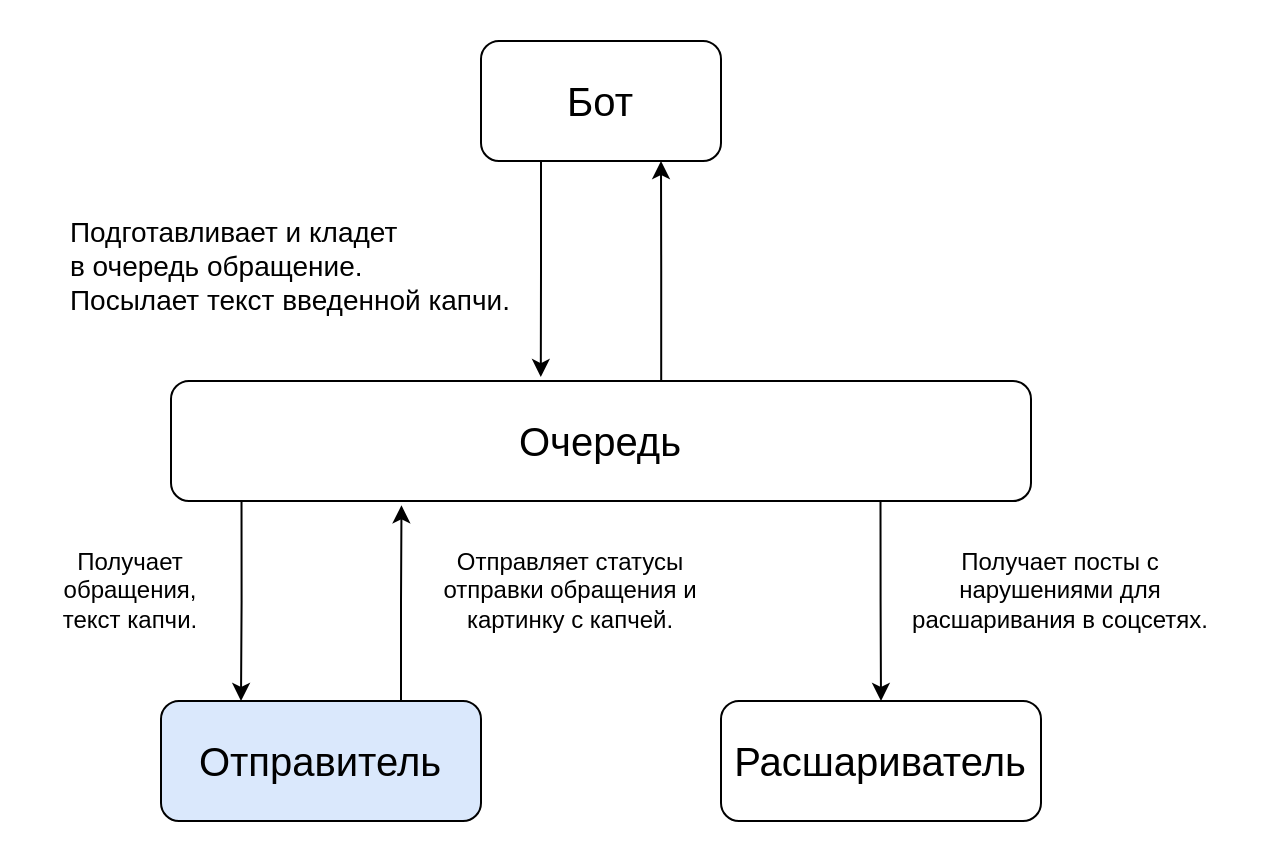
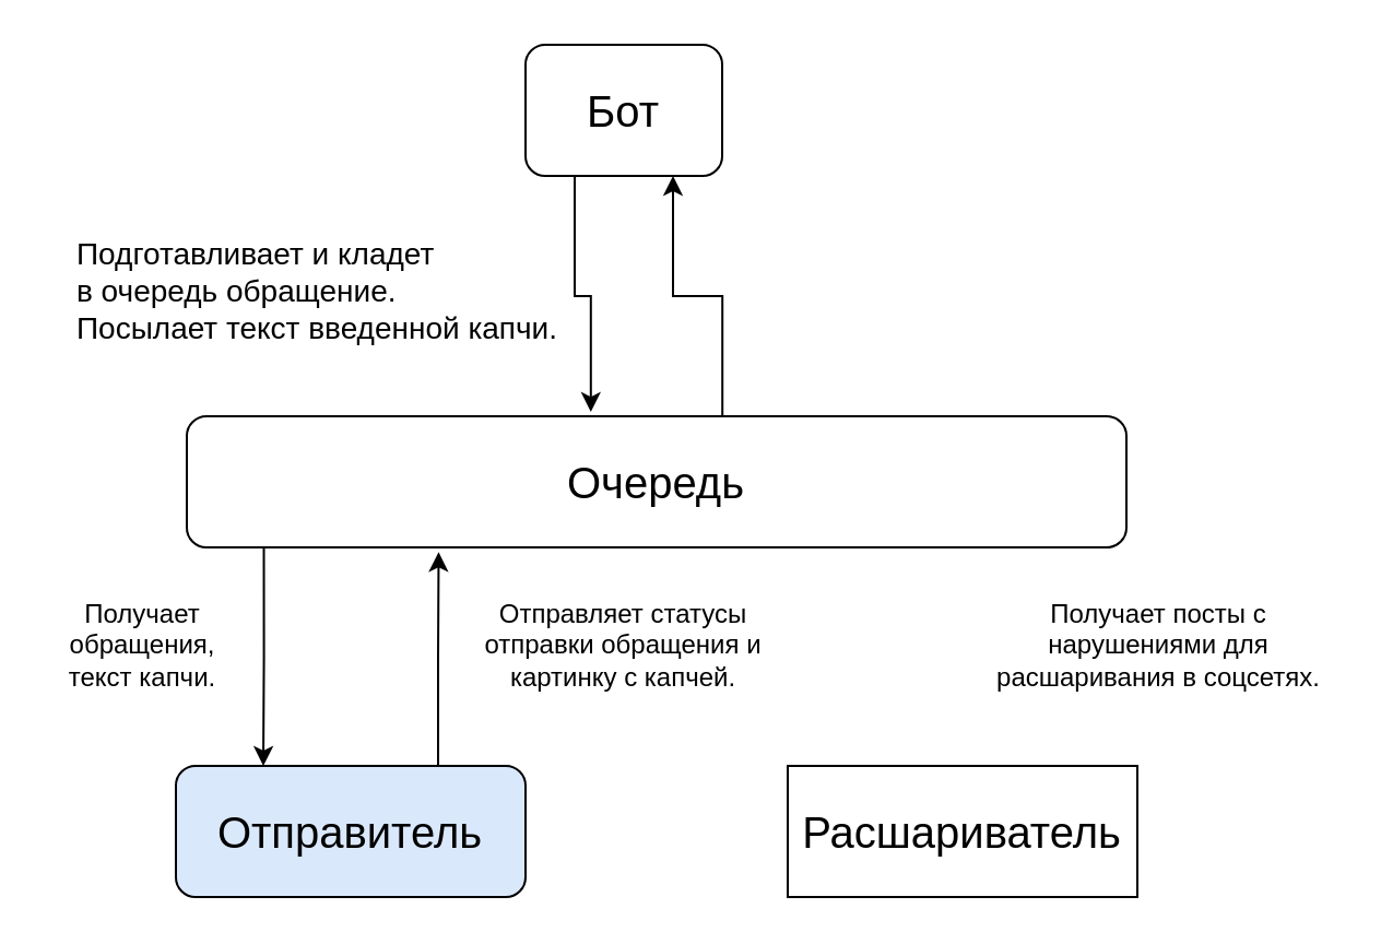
  <mxCell id="0" />
  <mxCell id="1" parent="0" />
  <mxCell id="2" value="" style="edgeStyle=orthogonalEdgeStyle;rounded=0;orthogonalLoop=1;jettySize=auto;html=1;exitX=0.25;exitY=1;exitDx=0;exitDy=0;entryX=0.43;entryY=-0.033;entryDx=0;entryDy=0;entryPerimeter=0;" edge="1" parent="1" source="3" target="7"><mxGeometry relative="1" as="geometry"><mxPoint x="270" y="140" as="targetPoint" /></mxGeometry></mxCell>
- <mxCell id="3" value="&lt;font style=&quot;font-size: 20px&quot;&gt;Бот&lt;/font&gt;" style="rounded=1;whiteSpace=wrap;html=1;" vertex="1" parent="1"><mxGeometry x="240" y="20" width="120" height="60" as="geometry" /></mxCell>
+ <mxCell id="3" value="&lt;font style=&quot;font-size: 20px&quot;&gt;Бот&lt;/font&gt;" style="rounded=1;whiteSpace=wrap;html=1;" vertex="1" parent="1"><mxGeometry x="240" y="20" width="90" height="60" as="geometry" /></mxCell>
  <mxCell id="4" value="" style="edgeStyle=orthogonalEdgeStyle;rounded=0;orthogonalLoop=1;jettySize=auto;html=1;exitX=0.57;exitY=0;exitDx=0;exitDy=0;entryX=0.75;entryY=1;entryDx=0;entryDy=0;exitPerimeter=0;" edge="1" parent="1" source="7" target="3"><mxGeometry relative="1" as="geometry" /></mxCell>
  <mxCell id="5" style="edgeStyle=orthogonalEdgeStyle;rounded=0;orthogonalLoop=1;jettySize=auto;html=1;exitX=0.082;exitY=0.987;exitDx=0;exitDy=0;entryX=0.25;entryY=0;entryDx=0;entryDy=0;exitPerimeter=0;" edge="1" parent="1" source="7" target="9"><mxGeometry relative="1" as="geometry" /></mxCell>
- <mxCell id="6" style="edgeStyle=orthogonalEdgeStyle;rounded=0;orthogonalLoop=1;jettySize=auto;html=1;exitX=0.825;exitY=1.007;exitDx=0;exitDy=0;entryX=0.5;entryY=0;entryDx=0;entryDy=0;exitPerimeter=0;" edge="1" parent="1" source="7" target="10"><mxGeometry relative="1" as="geometry"><Array as="points" /></mxGeometry></mxCell>
  <mxCell id="7" value="&lt;font style=&quot;font-size: 20px&quot;&gt;Очередь&lt;/font&gt;" style="rounded=1;whiteSpace=wrap;html=1;" vertex="1" parent="1"><mxGeometry x="85" y="190" width="430" height="60" as="geometry" /></mxCell>
  <mxCell id="8" style="edgeStyle=orthogonalEdgeStyle;rounded=0;orthogonalLoop=1;jettySize=auto;html=1;exitX=0.75;exitY=0;exitDx=0;exitDy=0;entryX=0.268;entryY=1.036;entryDx=0;entryDy=0;entryPerimeter=0;" edge="1" parent="1" source="9" target="7"><mxGeometry relative="1" as="geometry" /></mxCell>
  <mxCell id="9" value="&lt;font style=&quot;font-size: 20px&quot;&gt;Отправитель&lt;/font&gt;" style="rounded=1;whiteSpace=wrap;html=1;fillColor=#dae8fc;" vertex="1" parent="1"><mxGeometry x="80" y="350" width="160" height="60" as="geometry" /></mxCell>
- <mxCell id="10" value="&lt;font style=&quot;font-size: 20px&quot;&gt;Расшариватель&lt;/font&gt;" style="rounded=1;whiteSpace=wrap;html=1;" vertex="1" parent="1"><mxGeometry x="360" y="350" width="160" height="60" as="geometry" /></mxCell>
+ <mxCell id="10" value="&lt;font style=&quot;font-size: 20px&quot;&gt;Расшариватель&lt;/font&gt;" style="whiteSpace=wrap;html=1;rounded=0;" vertex="1" parent="1"><mxGeometry x="360" y="350" width="160" height="60" as="geometry" /></mxCell>
  <mxCell id="11" value="&lt;div style=&quot;text-align: left ; font-size: 14px&quot;&gt;&lt;span style=&quot;background-color: rgb(255 , 255 , 255) ; white-space: nowrap&quot;&gt;&lt;font style=&quot;font-size: 14px&quot;&gt;Подготавливает и кладет&amp;nbsp;&lt;/font&gt;&lt;/span&gt;&lt;/div&gt;&lt;span style=&quot;white-space: nowrap ; background-color: rgb(255 , 255 , 255) ; font-size: 14px&quot;&gt;&lt;div style=&quot;text-align: left&quot;&gt;&lt;font style=&quot;font-size: 14px&quot;&gt;в очередь обращение.&amp;nbsp;&lt;/font&gt;&lt;/div&gt;&lt;font style=&quot;font-size: 14px&quot;&gt;Посылает текст введенной капчи.&lt;/font&gt;&lt;br&gt;&lt;/span&gt;" style="text;html=1;strokeColor=none;fillColor=none;align=center;verticalAlign=middle;rounded=0;whiteSpace=wrap;" vertex="1" parent="1"><mxGeometry x="30" y="100" width="230" height="65" as="geometry" /></mxCell>
  <mxCell id="12" value="Получает обращения, текст капчи." style="text;html=1;strokeColor=none;fillColor=none;align=center;verticalAlign=middle;whiteSpace=wrap;rounded=0;" vertex="1" parent="1"><mxGeometry x="20" y="270" width="90" height="50" as="geometry" /></mxCell>
  <mxCell id="13" value="Отправляет статусы отправки обращения и картинку с капчей." style="text;html=1;strokeColor=none;fillColor=none;align=center;verticalAlign=middle;whiteSpace=wrap;rounded=0;" vertex="1" parent="1"><mxGeometry x="210" y="270" width="150" height="50" as="geometry" /></mxCell>
  <mxCell id="14" value="Получает посты с нарушениями для расшаривания в соцсетях." style="text;html=1;strokeColor=none;fillColor=none;align=center;verticalAlign=middle;whiteSpace=wrap;rounded=0;" vertex="1" parent="1"><mxGeometry x="450" y="270" width="160" height="50" as="geometry" /></mxCell>
